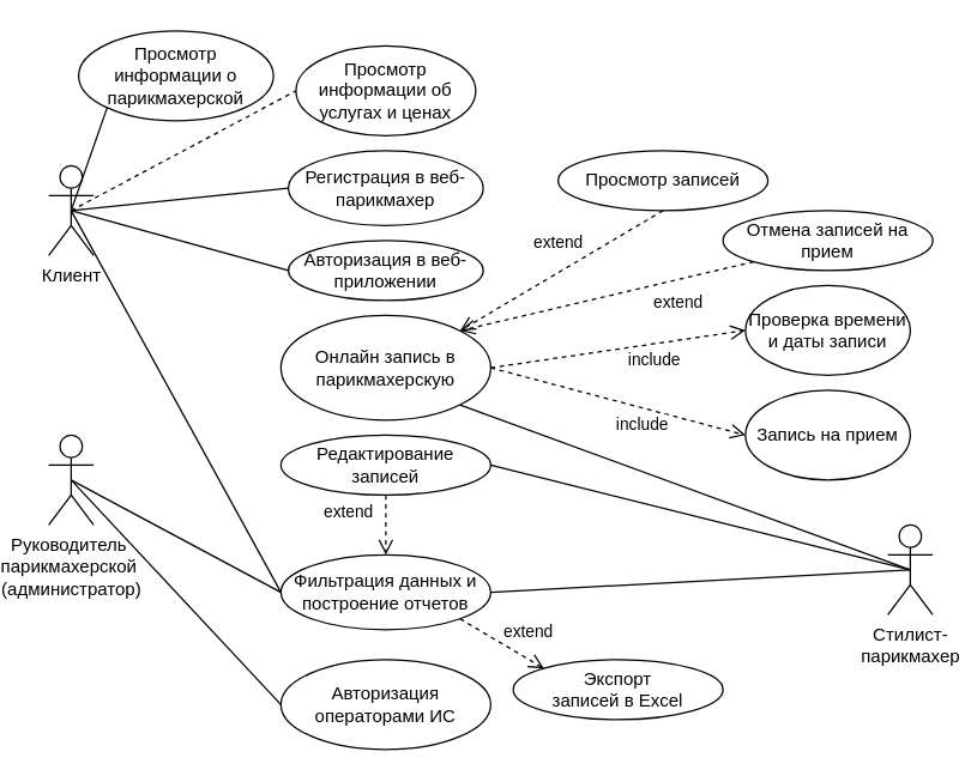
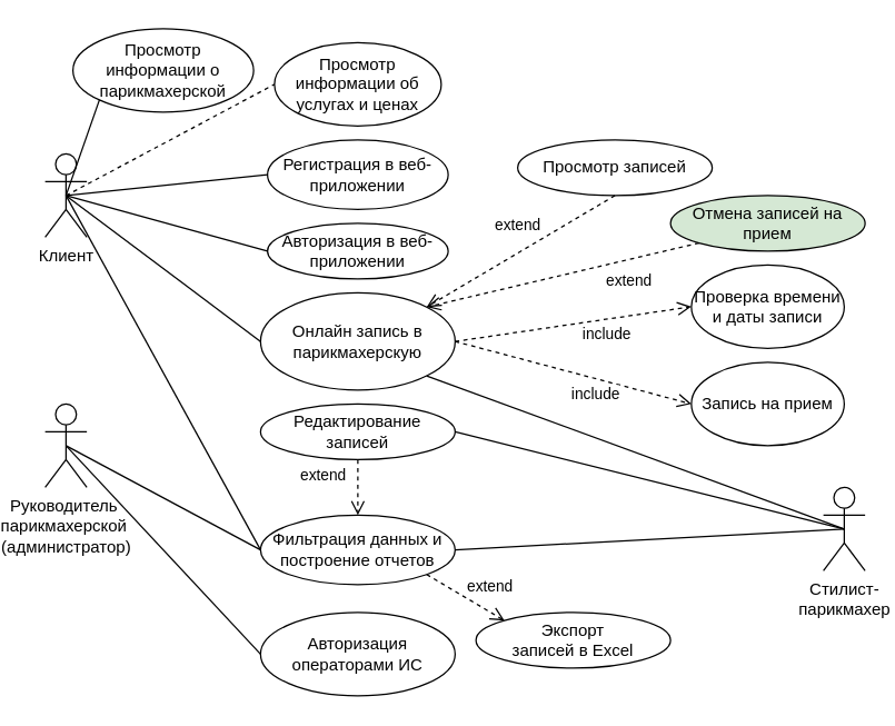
  <mxCell id="0" />
  <mxCell id="1" parent="0" />
  <mxCell id="2" value="Клиент" style="shape=umlActor;verticalLabelPosition=bottom;verticalAlign=top;html=1;outlineConnect=0;" parent="1" vertex="1"><mxGeometry x="20" y="110" width="30" height="60" as="geometry" /></mxCell>
  <mxCell id="3" value="Стилист-&lt;br&gt;парикмахер" style="shape=umlActor;verticalLabelPosition=bottom;verticalAlign=top;html=1;outlineConnect=0;" parent="1" vertex="1"><mxGeometry x="580" y="350" width="30" height="60" as="geometry" /></mxCell>
  <mxCell id="4" value="Руководитель&amp;nbsp;&lt;br&gt;парикмахерской&amp;nbsp;&lt;br&gt;(администратор)" style="shape=umlActor;verticalLabelPosition=bottom;verticalAlign=top;html=1;outlineConnect=0;" parent="1" vertex="1"><mxGeometry x="20" y="290" width="30" height="60" as="geometry" /></mxCell>
  <mxCell id="5" value="Просмотр информации о парикмахерской" style="ellipse;whiteSpace=wrap;html=1;" parent="1" vertex="1"><mxGeometry x="40" y="20" width="130" height="60" as="geometry" /></mxCell>
- <mxCell id="6" value="Регистрация в веб-парикмахер" style="ellipse;whiteSpace=wrap;html=1;" parent="1" vertex="1"><mxGeometry x="180" y="100" width="130" height="50" as="geometry" /></mxCell>
+ <mxCell id="6" value="Регистрация в веб-приложении" style="ellipse;whiteSpace=wrap;html=1;" parent="1" vertex="1"><mxGeometry x="180" y="100" width="130" height="50" as="geometry" /></mxCell>
  <mxCell id="7" value="Авторизация в веб-приложении" style="ellipse;whiteSpace=wrap;html=1;" parent="1" vertex="1"><mxGeometry x="180" y="160" width="130" height="40" as="geometry" /></mxCell>
  <mxCell id="8" value="Онлайн запись в парикмахерскую" style="ellipse;whiteSpace=wrap;html=1;" parent="1" vertex="1"><mxGeometry x="175" y="210" width="140" height="70" as="geometry" /></mxCell>
  <mxCell id="9" value="Редактирование записей" style="ellipse;whiteSpace=wrap;html=1;" parent="1" vertex="1"><mxGeometry x="175" y="290" width="140" height="40" as="geometry" /></mxCell>
  <mxCell id="10" value="Проверка времени и даты записи" style="ellipse;whiteSpace=wrap;html=1;" parent="1" vertex="1"><mxGeometry x="485" y="190" width="110" height="60" as="geometry" /></mxCell>
  <mxCell id="11" value="Фильтрация данных и построение отчетов" style="ellipse;whiteSpace=wrap;html=1;" parent="1" vertex="1"><mxGeometry x="175" y="370" width="140" height="50" as="geometry" /></mxCell>
  <mxCell id="12" value="" style="endArrow=none;html=1;entryX=0;entryY=0.5;entryDx=0;entryDy=0;exitX=0.5;exitY=0.5;exitDx=0;exitDy=0;exitPerimeter=0;" parent="1" source="2" target="6" edge="1"><mxGeometry width="50" height="50" relative="1" as="geometry"><mxPoint x="205" y="150" as="sourcePoint" /><mxPoint x="360" y="100" as="targetPoint" /></mxGeometry></mxCell>
  <mxCell id="13" value="" style="endArrow=none;html=1;entryX=0;entryY=0.5;entryDx=0;entryDy=0;exitX=0.5;exitY=0.5;exitDx=0;exitDy=0;exitPerimeter=0;" parent="1" source="2" target="7" edge="1"><mxGeometry width="50" height="50" relative="1" as="geometry"><mxPoint x="205" y="150" as="sourcePoint" /><mxPoint x="370" y="110" as="targetPoint" /></mxGeometry></mxCell>
  <mxCell id="14" value="extend" style="html=1;verticalAlign=bottom;endArrow=open;dashed=1;endSize=8;exitX=0;exitY=1;exitDx=0;exitDy=0;entryX=1;entryY=0;entryDx=0;entryDy=0;" parent="1" source="22" target="8" edge="1"><mxGeometry x="-0.429" y="23" relative="1" as="geometry"><mxPoint x="330" y="510" as="sourcePoint" /><mxPoint x="110" y="610" as="targetPoint" /><mxPoint as="offset" /></mxGeometry></mxCell>
+ <mxCell id="15" value="" style="endArrow=none;html=1;entryX=0;entryY=0.5;entryDx=0;entryDy=0;exitX=0.5;exitY=0.5;exitDx=0;exitDy=0;exitPerimeter=0;" parent="1" source="2" target="8" edge="1"><mxGeometry width="50" height="50" relative="1" as="geometry"><mxPoint x="215" y="390" as="sourcePoint" /><mxPoint x="350" y="290" as="targetPoint" /></mxGeometry></mxCell>
  <mxCell id="16" value="" style="endArrow=none;html=1;entryX=0;entryY=0.5;entryDx=0;entryDy=0;exitX=0.5;exitY=0.5;exitDx=0;exitDy=0;exitPerimeter=0;" parent="1" source="2" target="11" edge="1"><mxGeometry width="50" height="50" relative="1" as="geometry"><mxPoint x="245" y="420" as="sourcePoint" /><mxPoint x="180" y="410" as="targetPoint" /></mxGeometry></mxCell>
  <mxCell id="17" value="" style="endArrow=none;html=1;entryX=0;entryY=0.5;entryDx=0;entryDy=0;exitX=0.5;exitY=0.5;exitDx=0;exitDy=0;exitPerimeter=0;" parent="1" source="4" target="11" edge="1"><mxGeometry width="50" height="50" relative="1" as="geometry"><mxPoint x="545" y="632" as="sourcePoint" /><mxPoint x="410" y="722" as="targetPoint" /></mxGeometry></mxCell>
  <mxCell id="18" value="Авторизация операторами ИС" style="ellipse;whiteSpace=wrap;html=1;" parent="1" vertex="1"><mxGeometry x="175" y="440" width="140" height="60" as="geometry" /></mxCell>
  <mxCell id="19" value="" style="endArrow=none;html=1;entryX=0;entryY=0.5;entryDx=0;entryDy=0;exitX=0.5;exitY=0.5;exitDx=0;exitDy=0;exitPerimeter=0;" parent="1" source="4" target="18" edge="1"><mxGeometry width="50" height="50" relative="1" as="geometry"><mxPoint x="545" y="632" as="sourcePoint" /><mxPoint x="410" y="722" as="targetPoint" /></mxGeometry></mxCell>
  <mxCell id="20" value="" style="endArrow=none;html=1;exitX=1;exitY=0.5;exitDx=0;exitDy=0;entryX=0.5;entryY=0.5;entryDx=0;entryDy=0;entryPerimeter=0;" parent="1" source="9" target="3" edge="1"><mxGeometry width="50" height="50" relative="1" as="geometry"><mxPoint x="410" y="450" as="sourcePoint" /><mxPoint x="520" y="600" as="targetPoint" /></mxGeometry></mxCell>
  <mxCell id="21" value="" style="endArrow=none;html=1;entryX=0.5;entryY=0.5;entryDx=0;entryDy=0;entryPerimeter=0;exitX=1;exitY=0.5;exitDx=0;exitDy=0;" parent="1" source="11" target="3" edge="1"><mxGeometry width="50" height="50" relative="1" as="geometry"><mxPoint x="420" y="632" as="sourcePoint" /><mxPoint x="615" y="582" as="targetPoint" /></mxGeometry></mxCell>
- <mxCell id="22" value="Отмена записей на прием" style="ellipse;whiteSpace=wrap;html=1;" parent="1" vertex="1"><mxGeometry x="470" y="140" width="140" height="40" as="geometry" /></mxCell>
+ <mxCell id="22" value="Отмена записей на прием" style="ellipse;whiteSpace=wrap;html=1;fillColor=#d5e8d4;" parent="1" vertex="1"><mxGeometry x="470" y="140" width="140" height="40" as="geometry" /></mxCell>
  <mxCell id="23" value="Просмотр записей" style="ellipse;whiteSpace=wrap;html=1;" parent="1" vertex="1"><mxGeometry x="360" y="100" width="140" height="40" as="geometry" /></mxCell>
  <mxCell id="24" value="extend" style="html=1;verticalAlign=bottom;endArrow=open;dashed=1;endSize=8;exitX=0.5;exitY=1;exitDx=0;exitDy=0;entryX=1;entryY=0;entryDx=0;entryDy=0;" parent="1" source="23" target="8" edge="1"><mxGeometry x="-0.04" y="-10" relative="1" as="geometry"><mxPoint x="440" y="330" as="sourcePoint" /><mxPoint x="389.497" y="375.858" as="targetPoint" /><mxPoint as="offset" /></mxGeometry></mxCell>
  <mxCell id="25" value="include" style="html=1;verticalAlign=bottom;endArrow=open;dashed=1;endSize=8;exitX=1;exitY=0.5;exitDx=0;exitDy=0;entryX=0;entryY=0.5;entryDx=0;entryDy=0;" parent="1" source="8" target="10" edge="1"><mxGeometry x="0.25" y="-20" relative="1" as="geometry"><mxPoint x="260" y="330" as="sourcePoint" /><mxPoint x="110" y="370" as="targetPoint" /><mxPoint as="offset" /></mxGeometry></mxCell>
  <mxCell id="26" value="extend" style="html=1;verticalAlign=bottom;endArrow=open;dashed=1;endSize=8;exitX=0.5;exitY=1;exitDx=0;exitDy=0;entryX=0.5;entryY=0;entryDx=0;entryDy=0;" parent="1" source="9" target="11" edge="1"><mxGeometry y="-25" relative="1" as="geometry"><mxPoint x="270" y="340" as="sourcePoint" /><mxPoint x="300.503" y="385.858" as="targetPoint" /><mxPoint as="offset" /></mxGeometry></mxCell>
  <mxCell id="27" value="" style="endArrow=none;html=1;rounded=0;entryX=1;entryY=1;entryDx=0;entryDy=0;exitX=0.5;exitY=0.5;exitDx=0;exitDy=0;exitPerimeter=0;" parent="1" source="3" target="8" edge="1"><mxGeometry width="50" height="50" relative="1" as="geometry"><mxPoint x="770" y="580" as="sourcePoint" /><mxPoint x="810" y="530" as="targetPoint" /></mxGeometry></mxCell>
  <mxCell id="28" value="" style="endArrow=none;html=1;entryX=0;entryY=1;entryDx=0;entryDy=0;exitX=0.5;exitY=0.5;exitDx=0;exitDy=0;exitPerimeter=0;" parent="1" source="2" target="5" edge="1"><mxGeometry width="50" height="50" relative="1" as="geometry"><mxPoint x="195" y="340" as="sourcePoint" /><mxPoint x="360" y="440" as="targetPoint" /></mxGeometry></mxCell>
  <mxCell id="29" value="Просмотр информации об услугах и ценах" style="ellipse;whiteSpace=wrap;html=1;" parent="1" vertex="1"><mxGeometry x="185" y="30" width="120" height="60" as="geometry" /></mxCell>
  <mxCell id="30" value="" style="endArrow=none;html=1;rounded=0;entryX=0;entryY=0.5;entryDx=0;entryDy=0;exitX=0.5;exitY=0.5;exitDx=0;exitDy=0;exitPerimeter=0;dashed=1;" parent="1" source="2" target="29" edge="1"><mxGeometry width="50" height="50" relative="1" as="geometry"><mxPoint x="110" y="130" as="sourcePoint" /><mxPoint x="180" y="70" as="targetPoint" /></mxGeometry></mxCell>
  <mxCell id="31" value="Запись на прием" style="ellipse;whiteSpace=wrap;html=1;" parent="1" vertex="1"><mxGeometry x="485" y="260" width="110" height="60" as="geometry" /></mxCell>
  <mxCell id="32" value="include" style="html=1;verticalAlign=bottom;endArrow=open;dashed=1;endSize=8;exitX=1;exitY=0.5;exitDx=0;exitDy=0;entryX=0;entryY=0.5;entryDx=0;entryDy=0;" parent="1" source="8" target="31" edge="1"><mxGeometry x="0.25" y="-20" relative="1" as="geometry"><mxPoint x="340" y="305" as="sourcePoint" /><mxPoint x="630" y="330" as="targetPoint" /><mxPoint as="offset" /></mxGeometry></mxCell>
  <mxCell id="33" value="Экспорт &lt;br&gt;записей в Excel" style="ellipse;whiteSpace=wrap;html=1;" parent="1" vertex="1"><mxGeometry x="330" y="440" width="140" height="40" as="geometry" /></mxCell>
  <mxCell id="34" value="extend" style="html=1;verticalAlign=bottom;endArrow=open;dashed=1;endSize=8;exitX=1;exitY=1;exitDx=0;exitDy=0;entryX=0;entryY=0;entryDx=0;entryDy=0;" parent="1" source="11" target="33" edge="1"><mxGeometry x="0.474" y="8" relative="1" as="geometry"><mxPoint x="255" y="330" as="sourcePoint" /><mxPoint x="255" y="290" as="targetPoint" /><mxPoint as="offset" /></mxGeometry></mxCell>
